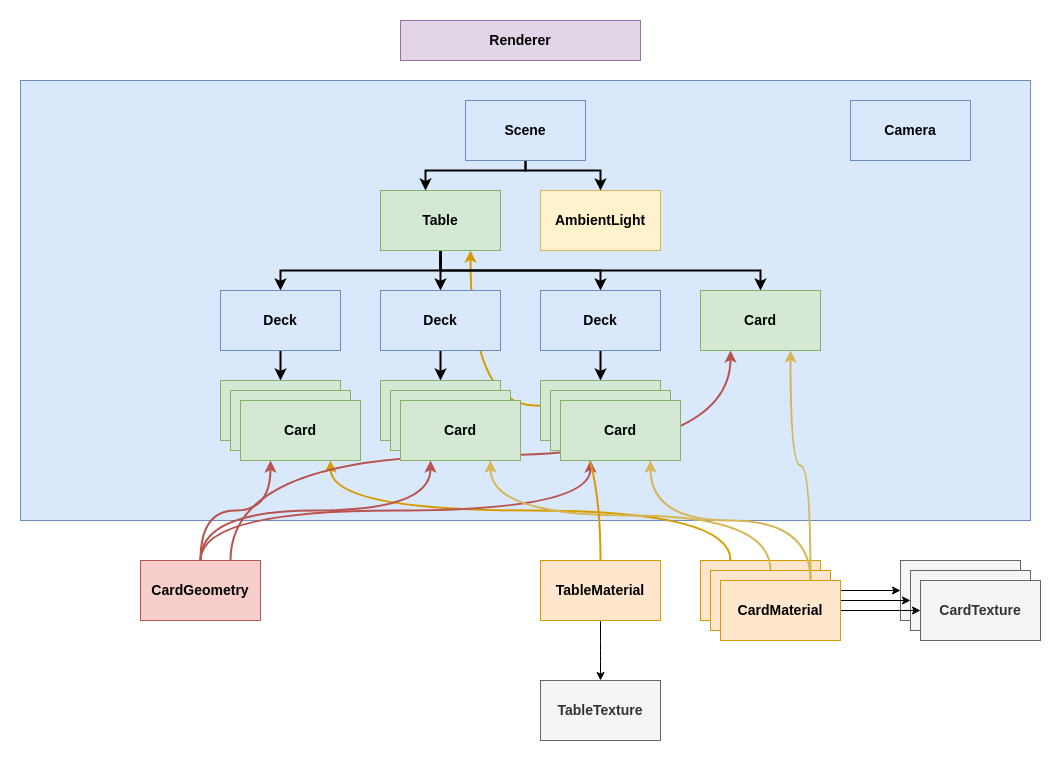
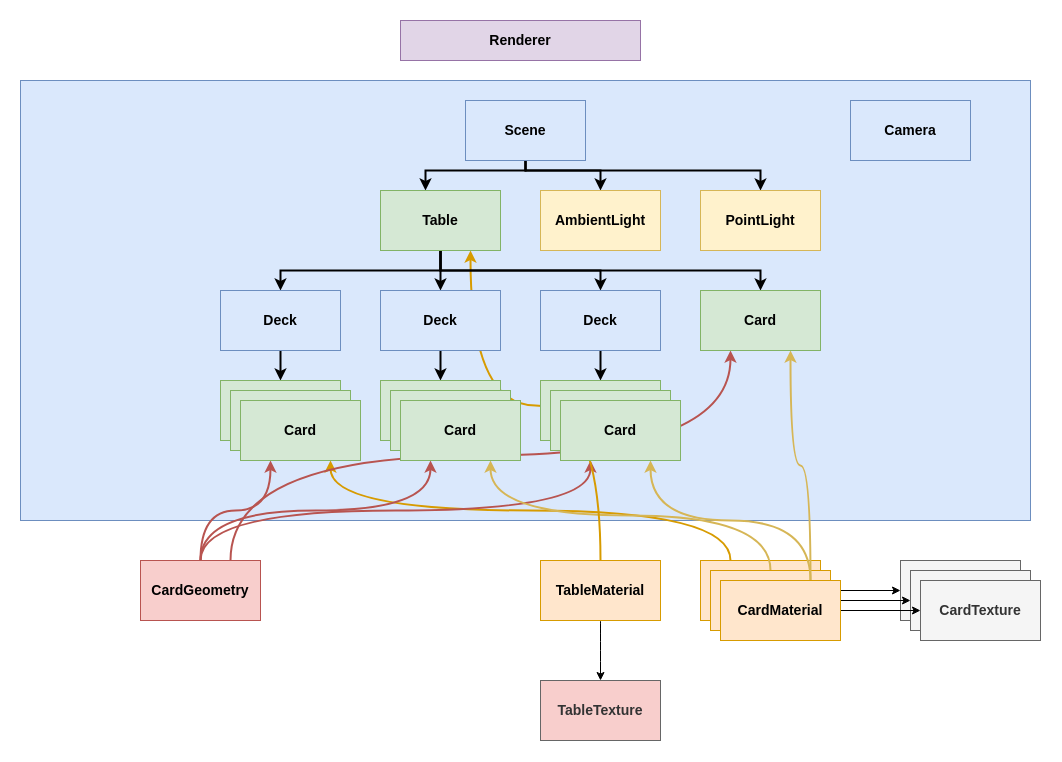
  <mxCell id="0" />
  <mxCell id="1" parent="0" />
  <mxCell id="2" value="" style="rounded=0;whiteSpace=wrap;html=1;fillColor=#dae8fc;strokeColor=#6c8ebf;" parent="1" vertex="1"><mxGeometry x="20" y="80" width="1010" height="440" as="geometry" /></mxCell>
  <mxCell id="3" style="edgeStyle=orthogonalEdgeStyle;rounded=0;orthogonalLoop=1;jettySize=auto;html=1;exitX=0.5;exitY=1;exitDx=0;exitDy=0;fontSize=14;strokeWidth=2;" parent="1" source="6" target="35" edge="1"><mxGeometry relative="1" as="geometry"><Array as="points"><mxPoint x="525" y="170" /><mxPoint x="600" y="170" /></Array></mxGeometry></mxCell>
  <mxCell id="4" style="edgeStyle=orthogonalEdgeStyle;rounded=0;orthogonalLoop=1;jettySize=auto;html=1;exitX=0.5;exitY=1;exitDx=0;exitDy=0;strokeWidth=2;fontSize=14;" parent="1" source="6" target="32" edge="1"><mxGeometry relative="1" as="geometry"><Array as="points"><mxPoint x="525" y="170" /><mxPoint x="425" y="170" /></Array></mxGeometry></mxCell>
+ <mxCell id="5" style="edgeStyle=orthogonalEdgeStyle;rounded=0;orthogonalLoop=1;jettySize=auto;html=1;exitX=0.5;exitY=1;exitDx=0;exitDy=0;strokeWidth=2;fontSize=14;" parent="1" source="6" target="36" edge="1"><mxGeometry relative="1" as="geometry"><Array as="points"><mxPoint x="525" y="170" /><mxPoint x="760" y="170" /></Array></mxGeometry></mxCell>
  <mxCell id="6" value="&lt;font size=&quot;1&quot;&gt;&lt;b style=&quot;font-size: 14px;&quot;&gt;Scene&lt;/b&gt;&lt;/font&gt;" style="rounded=0;whiteSpace=wrap;html=1;fillColor=#dae8fc;strokeColor=#6c8ebf;" parent="1" vertex="1"><mxGeometry x="465" y="100" width="120" height="60" as="geometry" /></mxCell>
  <mxCell id="7" style="edgeStyle=orthogonalEdgeStyle;rounded=0;orthogonalLoop=1;jettySize=auto;html=1;exitX=1;exitY=0.5;exitDx=0;exitDy=0;entryX=0;entryY=0.5;entryDx=0;entryDy=0;fontSize=14;" parent="1" source="9" target="17" edge="1"><mxGeometry relative="1" as="geometry" /></mxCell>
  <mxCell id="8" style="edgeStyle=orthogonalEdgeStyle;curved=1;rounded=0;orthogonalLoop=1;jettySize=auto;html=1;exitX=0.25;exitY=0;exitDx=0;exitDy=0;entryX=0.75;entryY=1;entryDx=0;entryDy=0;strokeWidth=2;fillColor=#ffe6cc;strokeColor=#d79b00;" parent="1" source="9" target="51" edge="1"><mxGeometry relative="1" as="geometry" /></mxCell>
  <mxCell id="9" value="" style="rounded=0;whiteSpace=wrap;html=1;fontSize=14;fillColor=#ffe6cc;strokeColor=#d79b00;" parent="1" vertex="1"><mxGeometry x="700" y="560" width="120" height="60" as="geometry" /></mxCell>
  <mxCell id="10" style="edgeStyle=orthogonalEdgeStyle;rounded=0;orthogonalLoop=1;jettySize=auto;html=1;exitX=0.5;exitY=0;exitDx=0;exitDy=0;entryX=0.25;entryY=1;entryDx=0;entryDy=0;curved=1;fillColor=#f8cecc;strokeColor=#b85450;strokeWidth=2;" parent="1" source="14" target="51" edge="1"><mxGeometry relative="1" as="geometry" /></mxCell>
  <mxCell id="11" style="edgeStyle=orthogonalEdgeStyle;curved=1;rounded=0;orthogonalLoop=1;jettySize=auto;html=1;exitX=0.5;exitY=0;exitDx=0;exitDy=0;entryX=0.25;entryY=1;entryDx=0;entryDy=0;strokeWidth=2;fillColor=#f8cecc;strokeColor=#b85450;" parent="1" source="14" target="49" edge="1"><mxGeometry relative="1" as="geometry" /></mxCell>
  <mxCell id="12" style="edgeStyle=orthogonalEdgeStyle;curved=1;rounded=0;orthogonalLoop=1;jettySize=auto;html=1;exitX=0.5;exitY=0;exitDx=0;exitDy=0;entryX=0.25;entryY=1;entryDx=0;entryDy=0;strokeWidth=2;fillColor=#f8cecc;strokeColor=#b85450;" parent="1" source="14" target="47" edge="1"><mxGeometry relative="1" as="geometry" /></mxCell>
  <mxCell id="13" style="edgeStyle=orthogonalEdgeStyle;curved=1;rounded=0;orthogonalLoop=1;jettySize=auto;html=1;exitX=0.75;exitY=0;exitDx=0;exitDy=0;entryX=0.25;entryY=1;entryDx=0;entryDy=0;strokeWidth=2;fillColor=#f8cecc;strokeColor=#b85450;" parent="1" source="14" target="53" edge="1"><mxGeometry relative="1" as="geometry" /></mxCell>
  <mxCell id="14" value="&lt;b&gt;CardGeometry&lt;/b&gt;" style="rounded=0;whiteSpace=wrap;html=1;fontSize=14;fillColor=#f8cecc;strokeColor=#b85450;" parent="1" vertex="1"><mxGeometry x="140" y="560" width="120" height="60" as="geometry" /></mxCell>
  <mxCell id="15" style="edgeStyle=orthogonalEdgeStyle;curved=1;rounded=0;orthogonalLoop=1;jettySize=auto;html=1;exitX=0.5;exitY=0;exitDx=0;exitDy=0;entryX=0.75;entryY=1;entryDx=0;entryDy=0;strokeWidth=2;fillColor=#fff2cc;strokeColor=#d6b656;" parent="1" source="16" target="49" edge="1"><mxGeometry relative="1" as="geometry" /></mxCell>
  <mxCell id="16" value="" style="rounded=0;whiteSpace=wrap;html=1;fontSize=14;fillColor=#ffe6cc;strokeColor=#d79b00;" parent="1" vertex="1"><mxGeometry x="710" y="570" width="120" height="60" as="geometry" /></mxCell>
  <mxCell id="17" value="" style="rounded=0;whiteSpace=wrap;html=1;fontSize=14;fillColor=#f5f5f5;strokeColor=#666666;fontColor=#333333;" parent="1" vertex="1"><mxGeometry x="900" y="560" width="120" height="60" as="geometry" /></mxCell>
  <mxCell id="18" style="edgeStyle=orthogonalEdgeStyle;rounded=0;orthogonalLoop=1;jettySize=auto;html=1;exitX=1;exitY=0.5;exitDx=0;exitDy=0;entryX=0;entryY=0.5;entryDx=0;entryDy=0;fontSize=14;" parent="1" source="16" target="19" edge="1"><mxGeometry relative="1" as="geometry" /></mxCell>
  <mxCell id="19" value="" style="rounded=0;whiteSpace=wrap;html=1;fontSize=14;fillColor=#f5f5f5;strokeColor=#666666;fontColor=#333333;" parent="1" vertex="1"><mxGeometry x="910" y="570" width="120" height="60" as="geometry" /></mxCell>
  <mxCell id="20" value="&lt;b&gt;CardTexture&lt;/b&gt;" style="rounded=0;whiteSpace=wrap;html=1;fontSize=14;fillColor=#f5f5f5;strokeColor=#666666;fontColor=#333333;" parent="1" vertex="1"><mxGeometry x="920" y="580" width="120" height="60" as="geometry" /></mxCell>
  <mxCell id="21" style="edgeStyle=orthogonalEdgeStyle;rounded=0;orthogonalLoop=1;jettySize=auto;html=1;exitX=1;exitY=0.5;exitDx=0;exitDy=0;entryX=0;entryY=0.5;entryDx=0;entryDy=0;fontSize=14;" parent="1" source="24" target="20" edge="1"><mxGeometry relative="1" as="geometry" /></mxCell>
  <mxCell id="22" style="edgeStyle=orthogonalEdgeStyle;curved=1;rounded=0;orthogonalLoop=1;jettySize=auto;html=1;exitX=0.75;exitY=0;exitDx=0;exitDy=0;entryX=0.75;entryY=1;entryDx=0;entryDy=0;strokeWidth=2;fillColor=#fff2cc;strokeColor=#d6b656;" parent="1" source="24" target="47" edge="1"><mxGeometry relative="1" as="geometry" /></mxCell>
  <mxCell id="23" style="edgeStyle=orthogonalEdgeStyle;rounded=0;orthogonalLoop=1;jettySize=auto;html=1;exitX=0.75;exitY=0;exitDx=0;exitDy=0;entryX=0.75;entryY=1;entryDx=0;entryDy=0;strokeWidth=2;fillColor=#fff2cc;strokeColor=#d6b656;curved=1;" parent="1" source="24" target="53" edge="1"><mxGeometry relative="1" as="geometry" /></mxCell>
  <mxCell id="24" value="&lt;font style=&quot;font-size: 14px;&quot;&gt;&lt;b&gt;CardMaterial&lt;/b&gt;&lt;/font&gt;" style="rounded=0;whiteSpace=wrap;html=1;fontSize=14;fillColor=#ffe6cc;strokeColor=#d79b00;" parent="1" vertex="1"><mxGeometry x="720" y="580" width="120" height="60" as="geometry" /></mxCell>
  <mxCell id="25" style="edgeStyle=orthogonalEdgeStyle;curved=1;rounded=0;orthogonalLoop=1;jettySize=auto;html=1;exitX=0.5;exitY=0;exitDx=0;exitDy=0;entryX=0.75;entryY=1;entryDx=0;entryDy=0;strokeWidth=2;fontSize=14;fillColor=#ffe6cc;strokeColor=#d79b00;" parent="1" source="27" target="32" edge="1"><mxGeometry relative="1" as="geometry" /></mxCell>
  <mxCell id="26" style="edgeStyle=orthogonalEdgeStyle;curved=1;rounded=0;orthogonalLoop=1;jettySize=auto;html=1;exitX=0.5;exitY=1;exitDx=0;exitDy=0;entryX=0.5;entryY=0;entryDx=0;entryDy=0;strokeWidth=1;" parent="1" source="27" target="52" edge="1"><mxGeometry relative="1" as="geometry" /></mxCell>
  <mxCell id="27" value="&lt;b&gt;TableMaterial&lt;/b&gt;" style="rounded=0;whiteSpace=wrap;html=1;fontSize=14;fillColor=#ffe6cc;strokeColor=#d79b00;" parent="1" vertex="1"><mxGeometry x="540" y="560" width="120" height="60" as="geometry" /></mxCell>
  <mxCell id="28" style="edgeStyle=orthogonalEdgeStyle;rounded=0;orthogonalLoop=1;jettySize=auto;html=1;exitX=0.5;exitY=1;exitDx=0;exitDy=0;entryX=0.5;entryY=0;entryDx=0;entryDy=0;strokeWidth=2;" parent="1" source="32" target="40" edge="1"><mxGeometry relative="1" as="geometry" /></mxCell>
  <mxCell id="29" style="edgeStyle=orthogonalEdgeStyle;rounded=0;orthogonalLoop=1;jettySize=auto;html=1;exitX=0.5;exitY=1;exitDx=0;exitDy=0;entryX=0.5;entryY=0;entryDx=0;entryDy=0;strokeWidth=2;" parent="1" source="32" target="42" edge="1"><mxGeometry relative="1" as="geometry" /></mxCell>
  <mxCell id="30" style="edgeStyle=orthogonalEdgeStyle;rounded=0;orthogonalLoop=1;jettySize=auto;html=1;exitX=0.5;exitY=1;exitDx=0;exitDy=0;entryX=0.5;entryY=0;entryDx=0;entryDy=0;strokeWidth=2;" parent="1" source="32" target="34" edge="1"><mxGeometry relative="1" as="geometry" /></mxCell>
  <mxCell id="31" style="edgeStyle=orthogonalEdgeStyle;rounded=0;orthogonalLoop=1;jettySize=auto;html=1;exitX=0.5;exitY=1;exitDx=0;exitDy=0;entryX=0.5;entryY=0;entryDx=0;entryDy=0;strokeWidth=2;" parent="1" source="32" target="53" edge="1"><mxGeometry relative="1" as="geometry" /></mxCell>
  <mxCell id="32" value="&lt;span style=&quot;font-size: 14px;&quot;&gt;&lt;b&gt;Table&lt;/b&gt;&lt;/span&gt;" style="rounded=0;whiteSpace=wrap;html=1;fillColor=#d5e8d4;strokeColor=#82b366;" parent="1" vertex="1"><mxGeometry x="380" y="190" width="120" height="60" as="geometry" /></mxCell>
  <mxCell id="33" style="edgeStyle=orthogonalEdgeStyle;rounded=0;orthogonalLoop=1;jettySize=auto;html=1;exitX=0.5;exitY=1;exitDx=0;exitDy=0;entryX=0.5;entryY=0;entryDx=0;entryDy=0;strokeWidth=2;" parent="1" source="34" target="44" edge="1"><mxGeometry relative="1" as="geometry" /></mxCell>
  <mxCell id="34" value="&lt;span style=&quot;font-size: 14px;&quot;&gt;&lt;b&gt;Deck&lt;/b&gt;&lt;/span&gt;" style="rounded=0;whiteSpace=wrap;html=1;fillColor=#dae8fc;strokeColor=#6c8ebf;" parent="1" vertex="1"><mxGeometry x="380" y="290" width="120" height="60" as="geometry" /></mxCell>
  <mxCell id="35" value="&lt;span style=&quot;font-size: 14px;&quot;&gt;&lt;b&gt;AmbientLight&lt;/b&gt;&lt;/span&gt;" style="rounded=0;whiteSpace=wrap;html=1;fillColor=#fff2cc;strokeColor=#d6b656;" parent="1" vertex="1"><mxGeometry x="540" y="190" width="120" height="60" as="geometry" /></mxCell>
+ <mxCell id="36" value="&lt;span style=&quot;font-size: 14px;&quot;&gt;&lt;b&gt;PointLight&lt;/b&gt;&lt;/span&gt;" style="rounded=0;whiteSpace=wrap;html=1;fillColor=#fff2cc;strokeColor=#d6b656;" parent="1" vertex="1"><mxGeometry x="700" y="190" width="120" height="60" as="geometry" /></mxCell>
  <mxCell id="37" value="&lt;span style=&quot;font-size: 14px;&quot;&gt;&lt;b&gt;Camera&lt;/b&gt;&lt;/span&gt;" style="rounded=0;whiteSpace=wrap;html=1;fillColor=#dae8fc;strokeColor=#6c8ebf;" parent="1" vertex="1"><mxGeometry x="850" y="100" width="120" height="60" as="geometry" /></mxCell>
  <mxCell id="38" value="&lt;span style=&quot;font-size: 14px;&quot;&gt;&lt;b&gt;Renderer&lt;/b&gt;&lt;/span&gt;" style="rounded=0;whiteSpace=wrap;html=1;fillColor=#e1d5e7;strokeColor=#9673a6;" parent="1" vertex="1"><mxGeometry x="400" y="20" width="240" height="40" as="geometry" /></mxCell>
  <mxCell id="39" style="edgeStyle=orthogonalEdgeStyle;rounded=0;orthogonalLoop=1;jettySize=auto;html=1;exitX=0.5;exitY=1;exitDx=0;exitDy=0;entryX=0.5;entryY=0;entryDx=0;entryDy=0;strokeWidth=2;" parent="1" source="40" target="45" edge="1"><mxGeometry relative="1" as="geometry" /></mxCell>
  <mxCell id="40" value="&lt;span style=&quot;font-size: 14px;&quot;&gt;&lt;b&gt;Deck&lt;/b&gt;&lt;/span&gt;" style="rounded=0;whiteSpace=wrap;html=1;fillColor=#dae8fc;strokeColor=#6c8ebf;" parent="1" vertex="1"><mxGeometry x="540" y="290" width="120" height="60" as="geometry" /></mxCell>
  <mxCell id="41" style="edgeStyle=orthogonalEdgeStyle;rounded=0;orthogonalLoop=1;jettySize=auto;html=1;exitX=0.5;exitY=1;exitDx=0;exitDy=0;entryX=0.5;entryY=0;entryDx=0;entryDy=0;strokeWidth=2;" parent="1" source="42" target="43" edge="1"><mxGeometry relative="1" as="geometry" /></mxCell>
  <mxCell id="42" value="&lt;span style=&quot;font-size: 14px;&quot;&gt;&lt;b&gt;Deck&lt;/b&gt;&lt;/span&gt;" style="rounded=0;whiteSpace=wrap;html=1;fillColor=#dae8fc;strokeColor=#6c8ebf;" parent="1" vertex="1"><mxGeometry x="220" y="290" width="120" height="60" as="geometry" /></mxCell>
  <mxCell id="43" value="&lt;span style=&quot;font-size: 14px;&quot;&gt;&lt;b&gt;Card&lt;/b&gt;&lt;/span&gt;" style="rounded=0;whiteSpace=wrap;html=1;fillColor=#d5e8d4;strokeColor=#82b366;" parent="1" vertex="1"><mxGeometry x="220" y="380" width="120" height="60" as="geometry" /></mxCell>
  <mxCell id="44" value="&lt;span style=&quot;font-size: 14px;&quot;&gt;&lt;b&gt;Card&lt;/b&gt;&lt;/span&gt;" style="rounded=0;whiteSpace=wrap;html=1;fillColor=#d5e8d4;strokeColor=#82b366;" parent="1" vertex="1"><mxGeometry x="380" y="380" width="120" height="60" as="geometry" /></mxCell>
  <mxCell id="45" value="&lt;span style=&quot;font-size: 14px;&quot;&gt;&lt;b&gt;Card&lt;/b&gt;&lt;/span&gt;" style="rounded=0;whiteSpace=wrap;html=1;fillColor=#d5e8d4;strokeColor=#82b366;" parent="1" vertex="1"><mxGeometry x="540" y="380" width="120" height="60" as="geometry" /></mxCell>
  <mxCell id="46" value="&lt;span style=&quot;font-size: 14px;&quot;&gt;&lt;b&gt;Card&lt;/b&gt;&lt;/span&gt;" style="rounded=0;whiteSpace=wrap;html=1;fillColor=#d5e8d4;strokeColor=#82b366;" parent="1" vertex="1"><mxGeometry x="550" y="390" width="120" height="60" as="geometry" /></mxCell>
  <mxCell id="47" value="&lt;span style=&quot;font-size: 14px;&quot;&gt;&lt;b&gt;Card&lt;/b&gt;&lt;/span&gt;" style="rounded=0;whiteSpace=wrap;html=1;fillColor=#d5e8d4;strokeColor=#82b366;" parent="1" vertex="1"><mxGeometry x="560" y="400" width="120" height="60" as="geometry" /></mxCell>
  <mxCell id="48" value="&lt;span style=&quot;font-size: 14px;&quot;&gt;&lt;b&gt;Card&lt;/b&gt;&lt;/span&gt;" style="rounded=0;whiteSpace=wrap;html=1;fillColor=#d5e8d4;strokeColor=#82b366;" parent="1" vertex="1"><mxGeometry x="390" y="390" width="120" height="60" as="geometry" /></mxCell>
  <mxCell id="49" value="&lt;span style=&quot;font-size: 14px;&quot;&gt;&lt;b&gt;Card&lt;/b&gt;&lt;/span&gt;" style="rounded=0;whiteSpace=wrap;html=1;fillColor=#d5e8d4;strokeColor=#82b366;" parent="1" vertex="1"><mxGeometry x="400" y="400" width="120" height="60" as="geometry" /></mxCell>
  <mxCell id="50" value="&lt;span style=&quot;font-size: 14px;&quot;&gt;&lt;b&gt;Card&lt;/b&gt;&lt;/span&gt;" style="rounded=0;whiteSpace=wrap;html=1;fillColor=#d5e8d4;strokeColor=#82b366;" parent="1" vertex="1"><mxGeometry x="230" y="390" width="120" height="60" as="geometry" /></mxCell>
  <mxCell id="51" value="&lt;span style=&quot;font-size: 14px;&quot;&gt;&lt;b&gt;Card&lt;/b&gt;&lt;/span&gt;" style="rounded=0;whiteSpace=wrap;html=1;fillColor=#d5e8d4;strokeColor=#82b366;" parent="1" vertex="1"><mxGeometry x="240" y="400" width="120" height="60" as="geometry" /></mxCell>
- <mxCell id="52" value="&lt;b&gt;TableTexture&lt;/b&gt;" style="rounded=0;whiteSpace=wrap;html=1;fontSize=14;fillColor=#f5f5f5;strokeColor=#666666;fontColor=#333333;" parent="1" vertex="1"><mxGeometry x="540" y="680" width="120" height="60" as="geometry" /></mxCell>
+ <mxCell id="52" value="&lt;b&gt;TableTexture&lt;/b&gt;" style="rounded=0;whiteSpace=wrap;html=1;fontSize=14;fillColor=#f8cecc;strokeColor=#666666;fontColor=#333333;" parent="1" vertex="1"><mxGeometry x="540" y="680" width="120" height="60" as="geometry" /></mxCell>
  <mxCell id="53" value="&lt;span style=&quot;font-size: 14px;&quot;&gt;&lt;b&gt;Card&lt;/b&gt;&lt;/span&gt;" style="rounded=0;whiteSpace=wrap;html=1;fillColor=#d5e8d4;strokeColor=#82b366;" parent="1" vertex="1"><mxGeometry x="700" y="290" width="120" height="60" as="geometry" /></mxCell>
